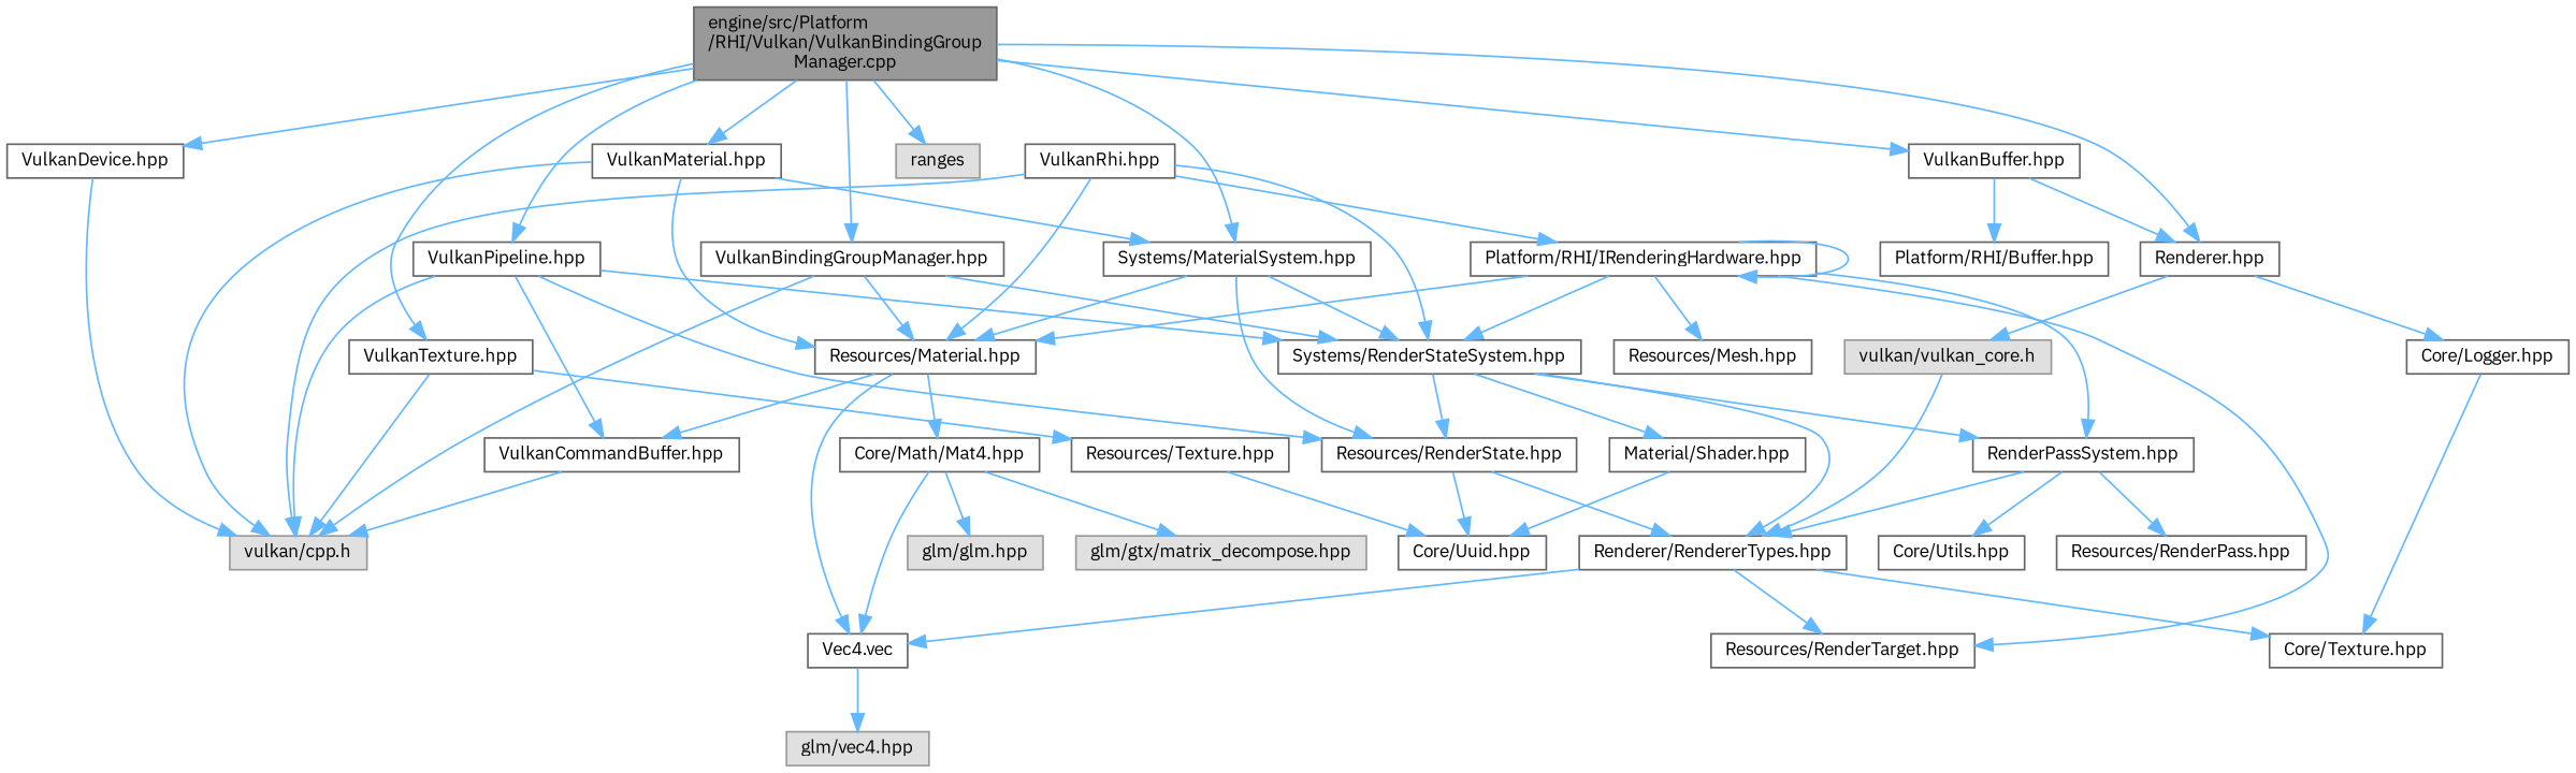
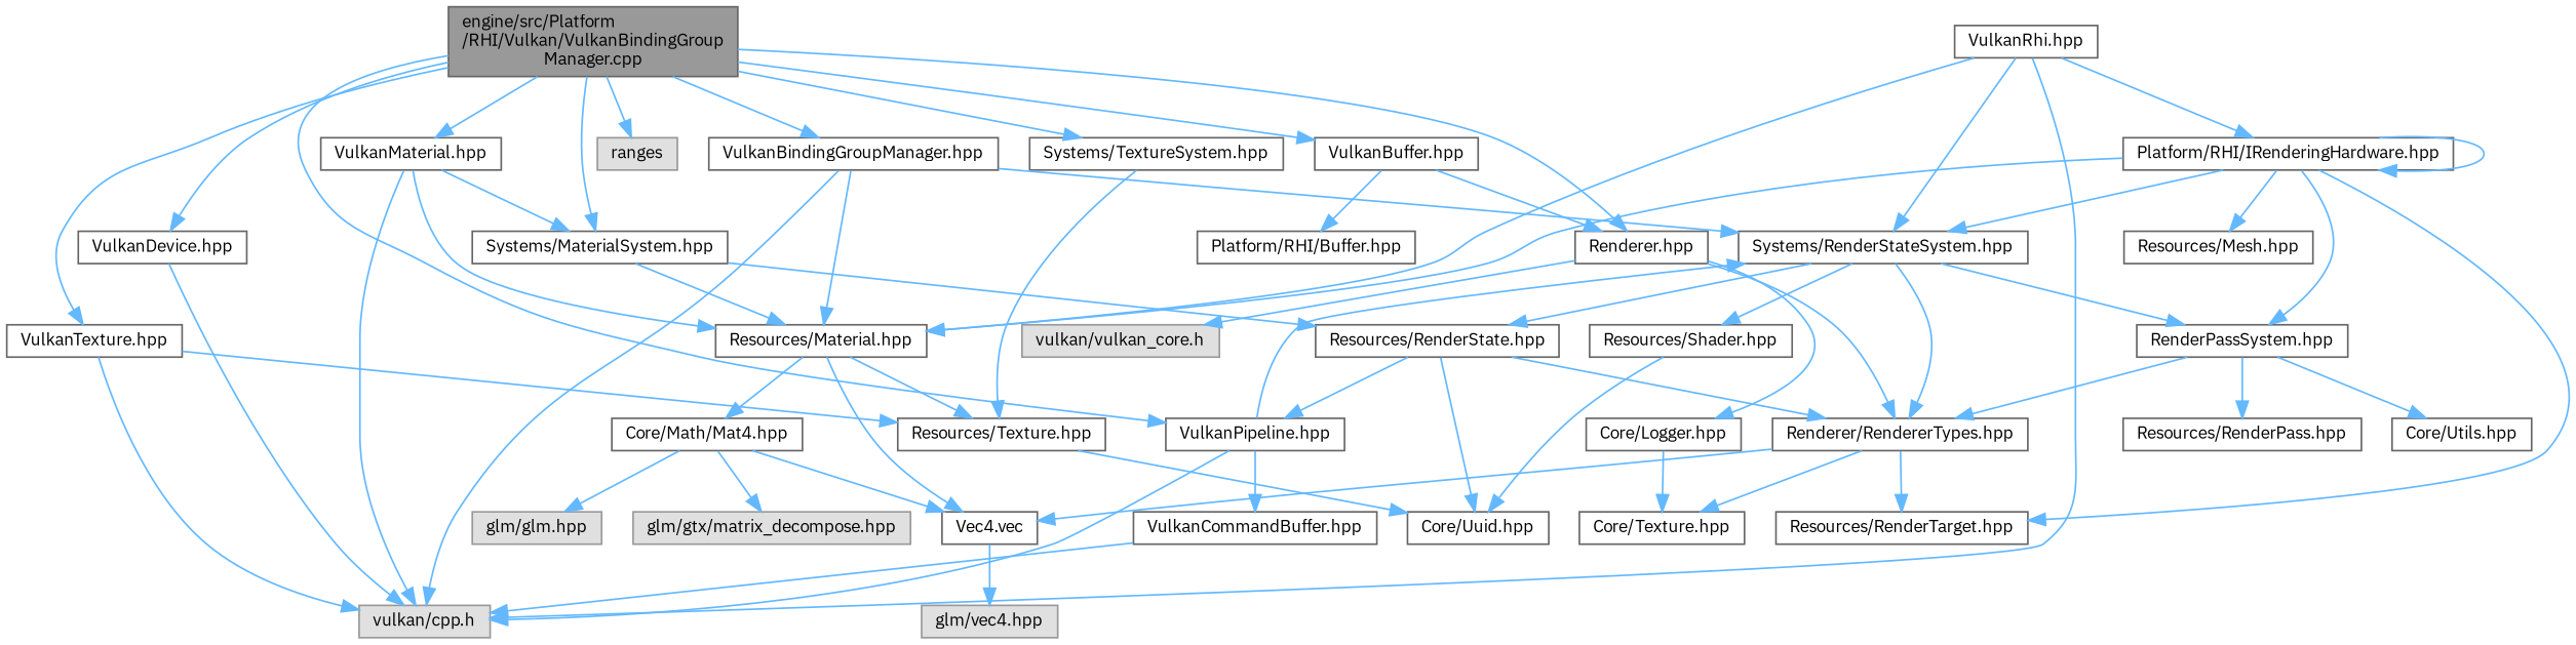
  digraph {
    fontname="IBM Plex Sans"
    node [color=grey40 fillcolor=white fontname="IBM Plex Sans" fontsize=10 shape=box style=filled]
    edge [color=steelblue1 fontname="IBM Plex Sans" fontsize=10 labelfontname=Helvetica labelfontsize=10 style=solid]
    n1 [color=gray40 fillcolor=grey60 fontcolor=black height=0.2 label="engine/src/Platform\l/RHI/Vulkan/VulkanBindingGroup\lManager.cpp" width=0.4]
    n2 [height=0.2 label="VulkanBindingGroupManager.hpp" width=0.4]
    n3 [color=grey60 fillcolor="#E0E0E0" height=0.2 label=ranges width=0.4]
    n4 [height=0.2 label="VulkanBuffer.hpp" width=0.4]
    n5 [height=0.2 label="Renderer.hpp" width=0.4]
    n6 [height=0.2 label="VulkanDevice.hpp" width=0.4]
    n7 [height=0.2 label="VulkanMaterial.hpp" width=0.4]
    n8 [height=0.2 label="Systems/MaterialSystem.hpp" width=0.4]
    n9 [height=0.2 label="VulkanPipeline.hpp" width=0.4]
    n10 [height=0.2 label="VulkanTexture.hpp" width=0.4]
+   n11 [height=0.2 label="Systems/TextureSystem.hpp" width=0.4]
    n12 [color=grey60 fillcolor="#E0E0E0" height=0.2 label="vulkan/cpp.h" width=0.4]
    n13 [height=0.2 label="Resources/Material.hpp" width=0.4]
    n14 [height=0.2 label="Systems/RenderStateSystem.hpp" width=0.4]
    n15 [height=0.2 label="Platform/RHI/Buffer.hpp" width=0.4]
    n16 [height=0.2 label="Renderer/RendererTypes.hpp" width=0.4]
    n17 [color=grey60 fillcolor="#E0E0E0" height=0.2 label="vulkan/vulkan_core.h" width=0.4]
    n18 [height=0.2 label="Core/Logger.hpp" width=0.4]
    n19 [height=0.2 label="Resources/RenderState.hpp" width=0.4]
    n20 [height=0.2 label="VulkanCommandBuffer.hpp" width=0.4]
    n21 [height=0.2 label="Resources/Texture.hpp" width=0.4]
    n22 [height=0.2 label="Core/Math/Mat4.hpp" width=0.4]
    n23 [height=0.2 label="Vec4.vec" width=0.4]
    n24 [height=0.2 label="RenderPassSystem.hpp" width=0.4]
-   n25 [height=0.2 label="Material/Shader.hpp" width=0.4]
+   n25 [height=0.2 label="Resources/Shader.hpp" width=0.4]
    n26 [color=grey60 fillcolor="#E0E0E0" height=0.2 label="glm/glm.hpp" width=0.4]
    n27 [color=grey60 fillcolor="#E0E0E0" height=0.2 label="glm/gtx/matrix_decompose.hpp" width=0.4]
    n28 [color=grey60 fillcolor="#E0E0E0" height=0.2 label="glm/vec4.hpp" width=0.4]
    n29 [height=0.2 label="Core/Uuid.hpp" width=0.4]
    n30 [height=0.2 label="Resources/RenderPass.hpp" width=0.4]
    n31 [height=0.2 label="Core/Utils.hpp" width=0.4]
    n32 [height=0.2 label="Core/Texture.hpp" width=0.4]
    n33 [height=0.2 label="Resources/RenderTarget.hpp" width=0.4]
    n34 [height=0.2 label="VulkanRhi.hpp" width=0.4]
    n35 [height=0.2 label="Platform/RHI/IRenderingHardware.hpp" width=0.4]
    n36 [height=0.2 label="Resources/Mesh.hpp" width=0.4]
    n1 -> n2
    n1 -> n3
    n1 -> n4
    n1 -> n5
    n1 -> n6
    n1 -> n7
    n1 -> n8
    n1 -> n9
    n1 -> n10
+   n1 -> n11
    n2 -> n12
    n2 -> n13
    n2 -> n14
    n4 -> n5
    n4 -> n15
-   n17 -> n16
+   n5 -> n16
    n5 -> n17
    n5 -> n18
    n6 -> n12
    n7 -> n8
    n7 -> n12
    n7 -> n13
    n8 -> n13
-   n8 -> n14
    n8 -> n19
    n9 -> n12
    n9 -> n14
-   n9 -> n19
+   n19 -> n9
    n9 -> n20
    n10 -> n12
    n10 -> n21
-   n13 -> n20
+   n11 -> n21
+   n13 -> n21
    n13 -> n22
    n13 -> n23
    n14 -> n16
    n14 -> n19
    n14 -> n24
    n14 -> n25
    n16 -> n23
    n16 -> n32
    n16 -> n33
    n18 -> n32
    n19 -> n16
    n19 -> n29
    n20 -> n12
    n21 -> n29
    n22 -> n23
    n22 -> n26
    n22 -> n27
    n23 -> n28
    n24 -> n16
    n24 -> n30
    n24 -> n31
    n25 -> n29
    n34 -> n12
    n34 -> n13
    n34 -> n14
    n34 -> n35
    n35 -> n13
    n35 -> n14
    n35 -> n24
    n35 -> n33
    n35 -> n35
    n35 -> n36
  }
